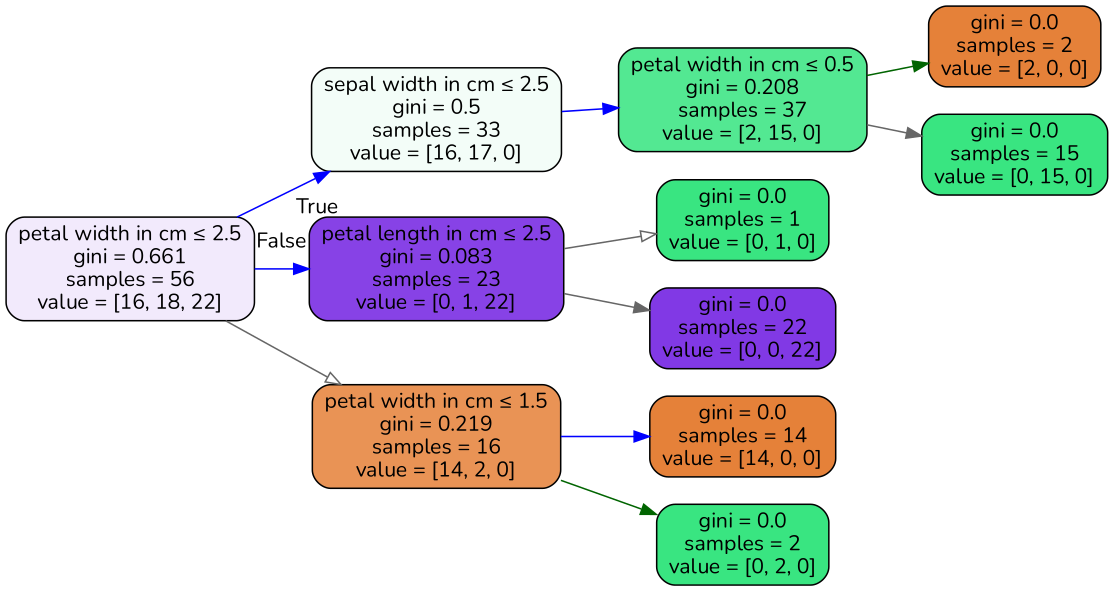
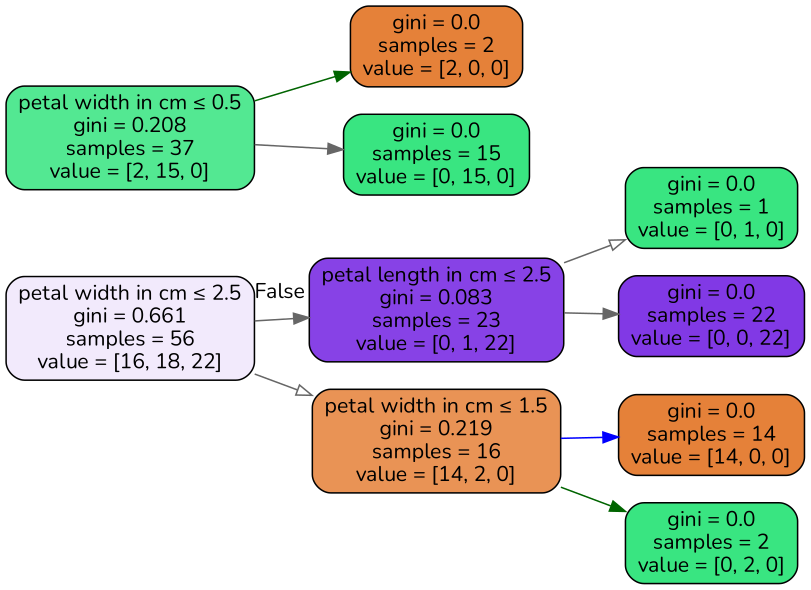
  digraph {
    fontname=Nunito
    rankdir=LR
    node [color=black fillcolor="#39e581" fontname=Nunito shape=box style="filled, rounded"]
    edge [arrowhead=normal color=gray40 fontname=Nunito]
    n1 [fillcolor="#f2eafc" label=<petal width in cm &le; 2.5<br/>gini = 0.661<br/>samples = 56<br/>value = [16, 18, 22]>]
-   n2 [fillcolor="#f3fdf8" label=<sepal width in cm &le; 2.5<br/>gini = 0.5<br/>samples = 33<br/>value = [16, 17, 0]>]
    n3 [fillcolor="#8742e6" label=<petal length in cm &le; 2.5<br/>gini = 0.083<br/>samples = 23<br/>value = [0, 1, 22]>]
    n4 [fillcolor="#e99355" label=<petal width in cm &le; 1.5<br/>gini = 0.219<br/>samples = 16<br/>value = [14, 2, 0]>]
    n5 [fillcolor="#53e892" label=<petal width in cm &le; 0.5<br/>gini = 0.208<br/>samples = 37<br/>value = [2, 15, 0]>]
    n6 [label=<gini = 0.0<br/>samples = 1<br/>value = [0, 1, 0]>]
    n7 [fillcolor="#8139e5" label=<gini = 0.0<br/>samples = 22<br/>value = [0, 0, 22]>]
    n8 [fillcolor="#e58139" label=<gini = 0.0<br/>samples = 2<br/>value = [2, 0, 0]>]
    n9 [label=<gini = 0.0<br/>samples = 15<br/>value = [0, 15, 0]>]
    n10 [fillcolor="#e58139" label=<gini = 0.0<br/>samples = 14<br/>value = [14, 0, 0]>]
    n11 [label=<gini = 0.0<br/>samples = 2<br/>value = [0, 2, 0]>]
-   n1 -> n2 [color=blue headlabel=True labelangle=45 labeldistance=2.5]
-   n1 -> n3 [color=blue headlabel=False labelangle=-45 labeldistance=2.5]
+   n1 -> n3 [headlabel=False labelangle=-45 labeldistance=2.5]
    n1 -> n4 [arrowhead=onormal]
-   n2 -> n5 [color=blue]
    n3 -> n6 [arrowhead=onormal]
    n3 -> n7
    n4 -> n10 [color=blue]
    n4 -> n11 [color=darkgreen]
    n5 -> n8 [color=darkgreen]
    n5 -> n9
  }
